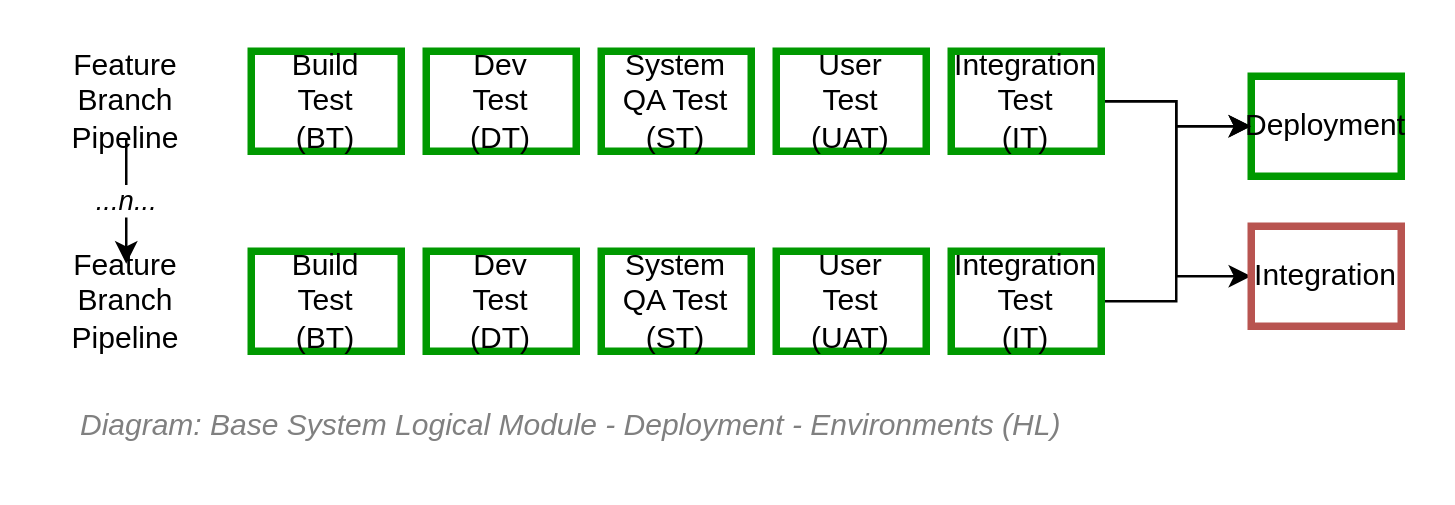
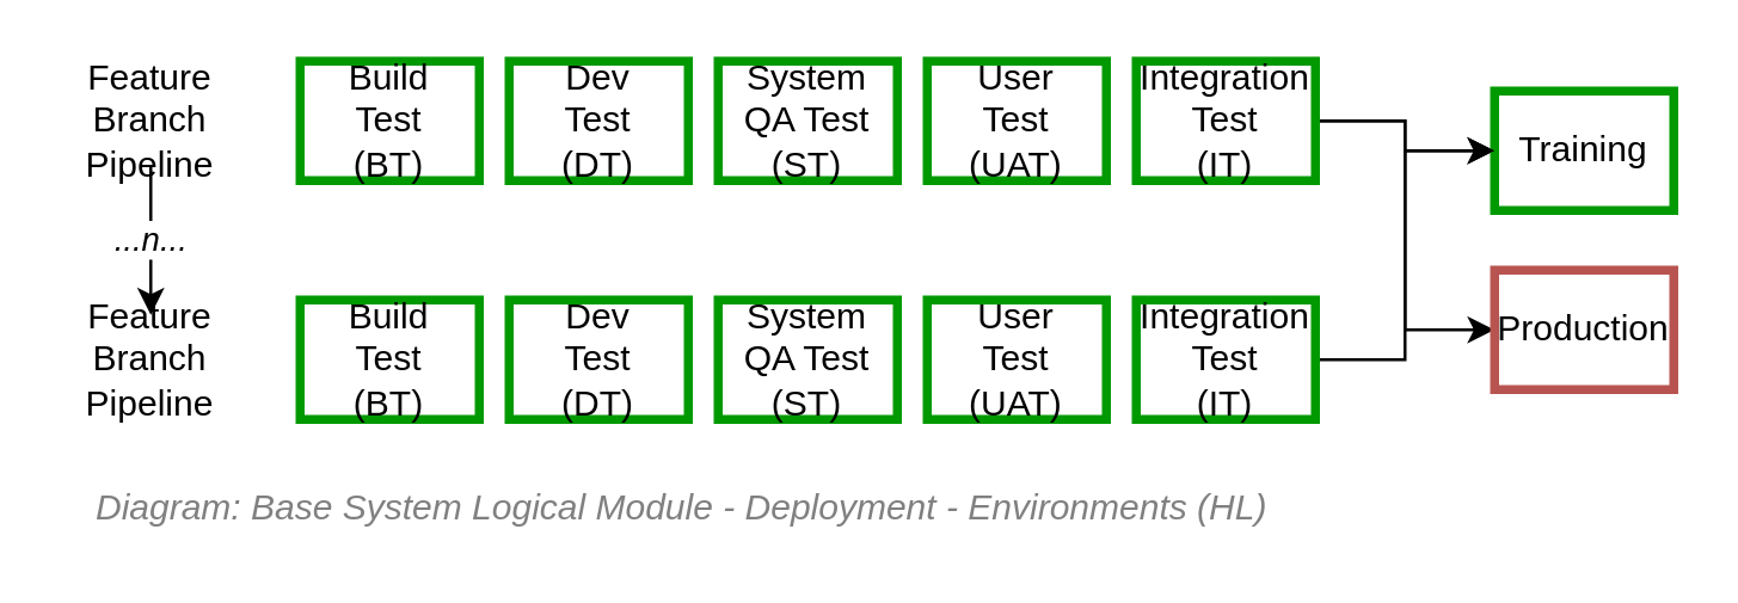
  <mxCell id="0" />
  <mxCell id="1" parent="0" />
  <mxCell id="2" value="Build &lt;br&gt;Test&lt;br&gt;(BT)" style="rounded=0;whiteSpace=wrap;html=1;strokeColor=#009900;strokeWidth=3;" vertex="1" parent="1"><mxGeometry x="100" y="20" width="60" height="40" as="geometry" /></mxCell>
  <mxCell id="3" value="Dev &lt;br&gt;Test&lt;br&gt;(DT)" style="rounded=0;whiteSpace=wrap;html=1;strokeColor=#009900;strokeWidth=3;" vertex="1" parent="1"><mxGeometry x="170" y="20" width="60" height="40" as="geometry" /></mxCell>
  <mxCell id="4" value="System QA Test&lt;br&gt;(ST)" style="rounded=0;whiteSpace=wrap;html=1;strokeColor=#009900;strokeWidth=3;" vertex="1" parent="1"><mxGeometry x="240" y="20" width="60" height="40" as="geometry" /></mxCell>
  <mxCell id="5" value="User &lt;br&gt;Test&lt;br&gt;(UAT)" style="rounded=0;whiteSpace=wrap;html=1;strokeColor=#009900;strokeWidth=3;" vertex="1" parent="1"><mxGeometry x="310" y="20" width="60" height="40" as="geometry" /></mxCell>
  <mxCell id="6" style="edgeStyle=orthogonalEdgeStyle;rounded=0;orthogonalLoop=1;jettySize=auto;html=1;entryX=0;entryY=0.5;entryDx=0;entryDy=0;" edge="1" parent="1" source="8" target="9"><mxGeometry relative="1" as="geometry" /></mxCell>
  <mxCell id="7" style="edgeStyle=orthogonalEdgeStyle;rounded=0;orthogonalLoop=1;jettySize=auto;html=1;entryX=0;entryY=0.5;entryDx=0;entryDy=0;" edge="1" parent="1" source="8" target="10"><mxGeometry relative="1" as="geometry" /></mxCell>
  <mxCell id="8" value="Integration Test&lt;br&gt;(IT)" style="rounded=0;whiteSpace=wrap;html=1;strokeColor=#009900;strokeWidth=3;" vertex="1" parent="1"><mxGeometry x="380" y="20" width="60" height="40" as="geometry" /></mxCell>
- <mxCell id="9" value="Deployment" style="rounded=0;whiteSpace=wrap;html=1;strokeColor=#009900;strokeWidth=3;" vertex="1" parent="1"><mxGeometry x="500" y="30" width="60" height="40" as="geometry" /></mxCell>
- <mxCell id="10" value="Integration" style="rounded=0;whiteSpace=wrap;html=1;fillColor=none;strokeColor=#b85450;strokeWidth=3;" vertex="1" parent="1"><mxGeometry x="500" y="90" width="60" height="40" as="geometry" /></mxCell>
+ <mxCell id="9" value="Training" style="rounded=0;whiteSpace=wrap;html=1;strokeColor=#009900;strokeWidth=3;" vertex="1" parent="1"><mxGeometry x="500" y="30" width="60" height="40" as="geometry" /></mxCell>
+ <mxCell id="10" value="Production" style="rounded=0;whiteSpace=wrap;html=1;fillColor=none;strokeColor=#b85450;strokeWidth=3;" vertex="1" parent="1"><mxGeometry x="500" y="90" width="60" height="40" as="geometry" /></mxCell>
  <mxCell id="11" value="Build &lt;br&gt;Test&lt;br&gt;(BT)" style="rounded=0;whiteSpace=wrap;html=1;strokeColor=#009900;strokeWidth=3;" vertex="1" parent="1"><mxGeometry x="100" y="100" width="60" height="40" as="geometry" /></mxCell>
  <mxCell id="12" value="Dev &lt;br&gt;Test&lt;br&gt;(DT)" style="rounded=0;whiteSpace=wrap;html=1;strokeColor=#009900;strokeWidth=3;" vertex="1" parent="1"><mxGeometry x="170" y="100" width="60" height="40" as="geometry" /></mxCell>
  <mxCell id="13" value="System QA Test&lt;br&gt;(ST)" style="rounded=0;whiteSpace=wrap;html=1;strokeColor=#009900;strokeWidth=3;" vertex="1" parent="1"><mxGeometry x="240" y="100" width="60" height="40" as="geometry" /></mxCell>
  <mxCell id="14" value="User &lt;br&gt;Test&lt;br&gt;(UAT)" style="rounded=0;whiteSpace=wrap;html=1;strokeColor=#009900;strokeWidth=3;" vertex="1" parent="1"><mxGeometry x="310" y="100" width="60" height="40" as="geometry" /></mxCell>
  <mxCell id="15" style="edgeStyle=orthogonalEdgeStyle;rounded=0;orthogonalLoop=1;jettySize=auto;html=1;entryX=0;entryY=0.5;entryDx=0;entryDy=0;" edge="1" parent="1" source="16" target="9"><mxGeometry relative="1" as="geometry" /></mxCell>
  <mxCell id="16" value="Integration Test&lt;br&gt;(IT)" style="rounded=0;whiteSpace=wrap;html=1;strokeColor=#009900;strokeWidth=3;" vertex="1" parent="1"><mxGeometry x="380" y="100" width="60" height="40" as="geometry" /></mxCell>
  <mxCell id="17" value="&lt;i&gt;...n...&lt;/i&gt;" style="edgeStyle=orthogonalEdgeStyle;rounded=0;orthogonalLoop=1;jettySize=auto;html=1;" edge="1" parent="1" source="18" target="19"><mxGeometry relative="1" as="geometry" /></mxCell>
  <mxCell id="18" value="Feature Branch&lt;br&gt;Pipeline" style="text;html=1;strokeColor=none;fillColor=none;align=center;verticalAlign=middle;whiteSpace=wrap;rounded=0;" vertex="1" parent="1"><mxGeometry x="20" y="25" width="60" height="30" as="geometry" /></mxCell>
  <mxCell id="19" value="Feature Branch&lt;br&gt;Pipeline" style="text;html=1;strokeColor=none;fillColor=none;align=center;verticalAlign=middle;whiteSpace=wrap;rounded=0;" vertex="1" parent="1"><mxGeometry x="20" y="105" width="60" height="30" as="geometry" /></mxCell>
  <mxCell id="20" value="&lt;font style=&quot;font-size: 12px ; font-weight: normal&quot;&gt;&lt;i&gt;Diagram: Base System Logical Module - Deployment - Environments (HL)&lt;/i&gt;&lt;/font&gt;" style="text;strokeColor=none;fillColor=none;html=1;fontSize=12;fontStyle=1;verticalAlign=middle;align=left;shadow=0;glass=0;comic=0;opacity=30;fontColor=#808080;" vertex="1" parent="1"><mxGeometry x="30" y="160" width="520" height="20" as="geometry" /></mxCell>
